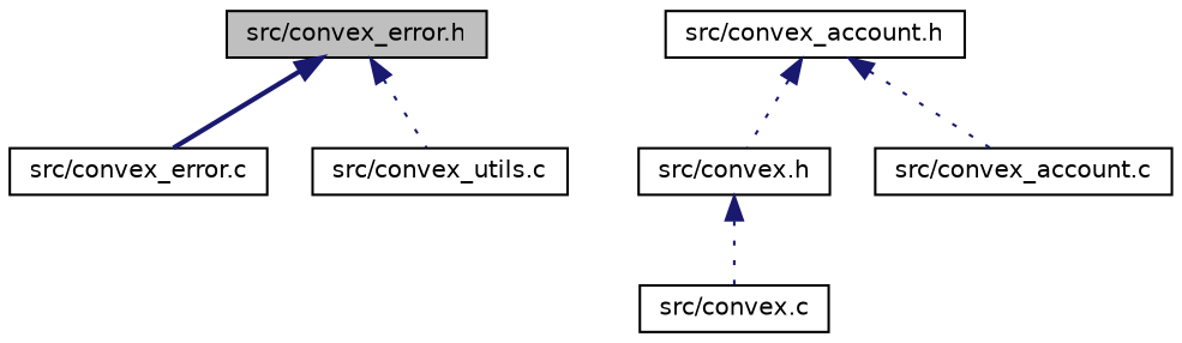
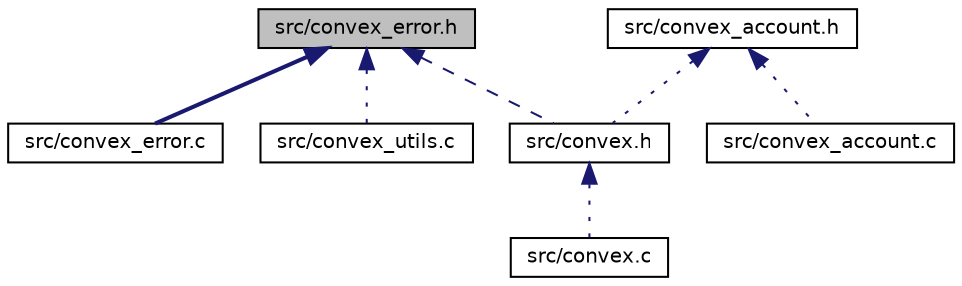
  digraph {
    node [color=black fillcolor=white fontname=Helvetica fontsize=10 shape=record style=filled]
    edge [color=midnightblue dir=back fontname=Helvetica fontsize=10 labelfontname=Helvetica labelfontsize=10 style=dotted]
    n1 [fillcolor=grey75 fontcolor=black height=0.2 label="src/convex_error.h" width=0.4]
    n2 [height=0.2 label="src/convex.h" width=0.4]
    n3 [height=0.2 label="src/convex_error.c" width=0.4]
    n4 [height=0.2 label="src/convex_utils.c" width=0.4]
    n5 [height=0.2 label="src/convex.c" width=0.4]
    n6 [height=0.2 label="src/convex_account.h" width=0.4]
    n7 [height=0.2 label="src/convex_account.c" width=0.4]
+   n1 -> n2 [style=dashed]
    n1 -> n3 [style=bold]
    n1 -> n4
    n2 -> n5
    n6 -> n2
    n6 -> n7
  }
